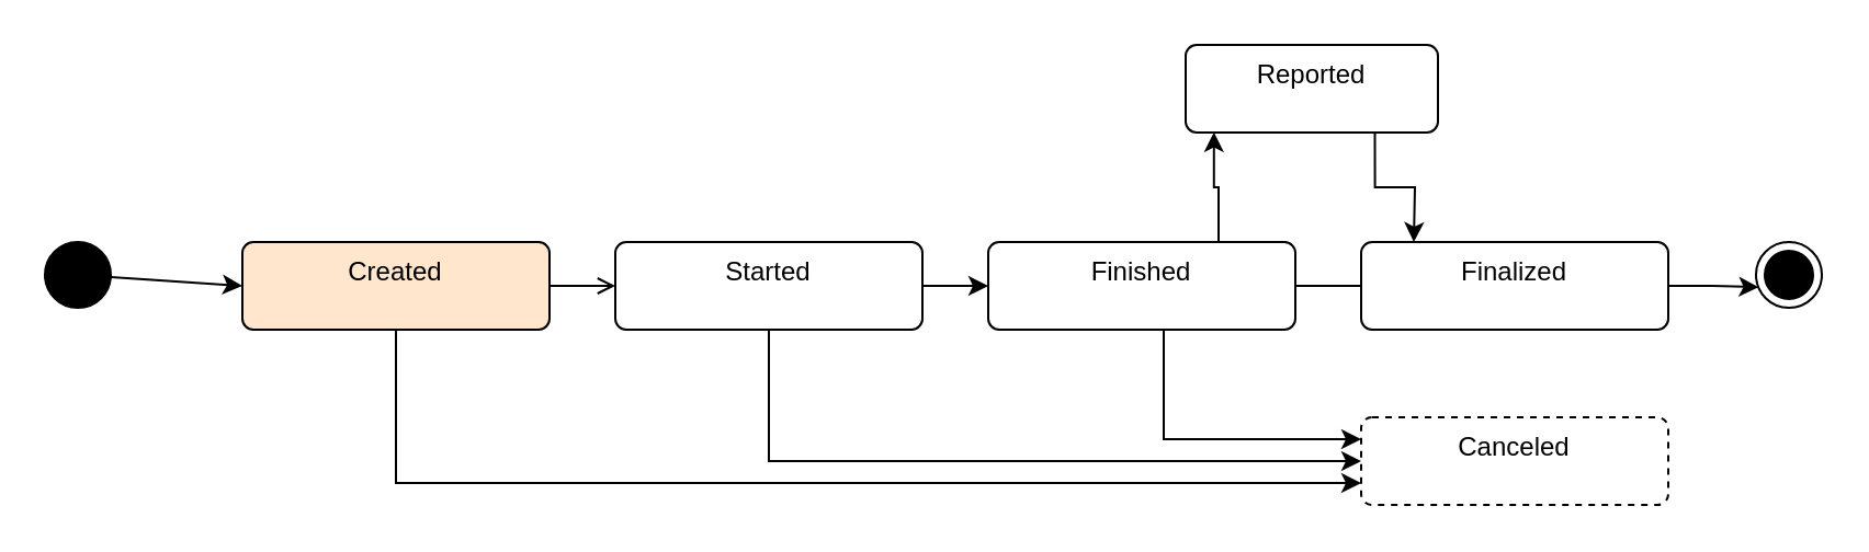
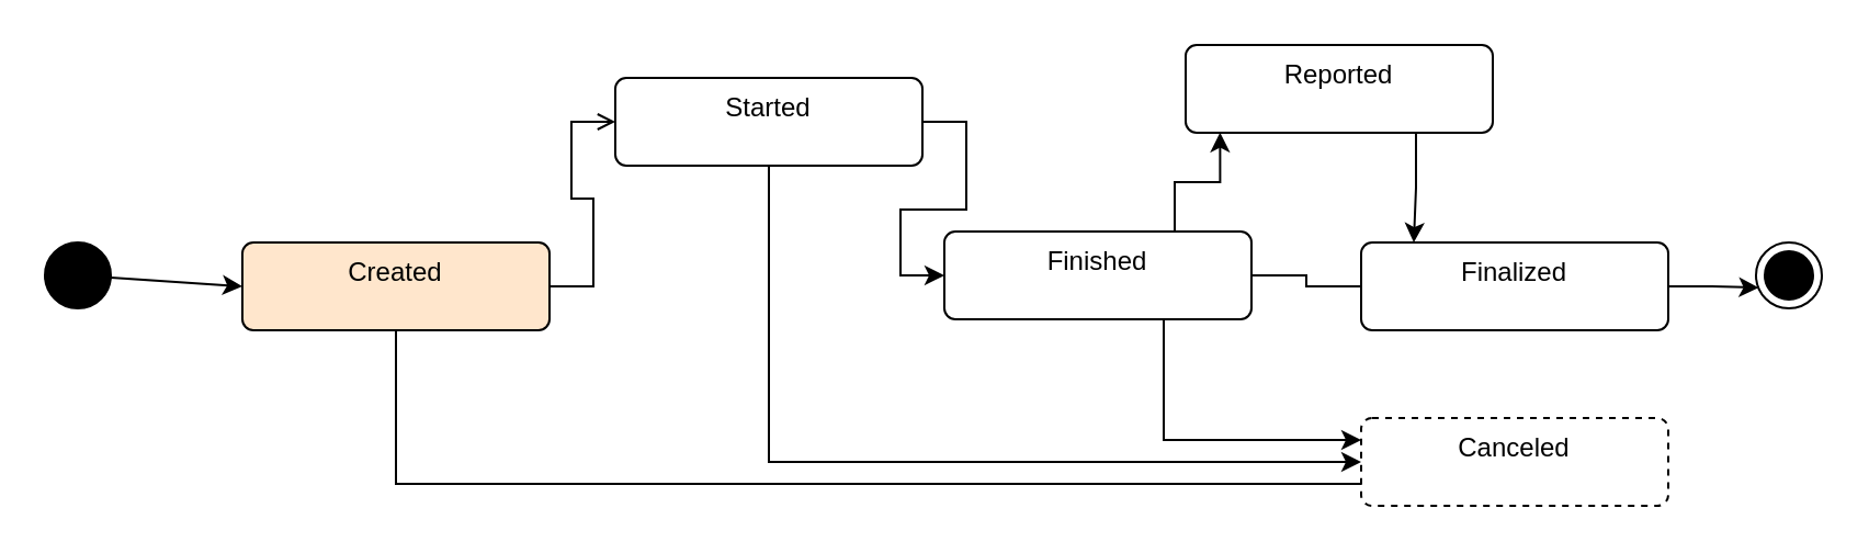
  <mxCell id="0" />
  <mxCell id="1" parent="0" />
  <mxCell id="2" style="rounded=0;orthogonalLoop=1;jettySize=auto;html=1;entryX=0;entryY=0.5;entryDx=0;entryDy=0;" edge="1" parent="1" source="3" target="6"><mxGeometry relative="1" as="geometry" /></mxCell>
  <mxCell id="3" value="" style="ellipse;fillColor=strokeColor;html=1;" vertex="1" parent="1"><mxGeometry x="20" y="110" width="30" height="30" as="geometry" /></mxCell>
  <mxCell id="4" style="edgeStyle=orthogonalEdgeStyle;rounded=0;orthogonalLoop=1;jettySize=auto;html=1;entryX=0;entryY=0.5;entryDx=0;entryDy=0;endArrow=open;" edge="1" parent="1" source="6" target="9"><mxGeometry relative="1" as="geometry" /></mxCell>
- <mxCell id="5" style="edgeStyle=orthogonalEdgeStyle;rounded=0;orthogonalLoop=1;jettySize=auto;html=1;entryX=0;entryY=0.75;entryDx=0;entryDy=0;" edge="1" parent="1" source="6" target="16"><mxGeometry relative="1" as="geometry"><Array as="points"><mxPoint x="180" y="220" /></Array></mxGeometry></mxCell>
+ <mxCell id="5" style="edgeStyle=orthogonalEdgeStyle;rounded=0;orthogonalLoop=1;jettySize=auto;html=1;entryX=0;entryY=0.75;entryDx=0;entryDy=0;endArrow=none;" edge="1" parent="1" source="6" target="16"><mxGeometry relative="1" as="geometry"><Array as="points"><mxPoint x="180" y="220" /></Array></mxGeometry></mxCell>
  <mxCell id="6" value="Created" style="html=1;align=center;verticalAlign=top;rounded=1;absoluteArcSize=1;arcSize=10;dashed=0;whiteSpace=wrap;fillColor=#ffe6cc;" vertex="1" parent="1"><mxGeometry x="110" y="110" width="140" height="40" as="geometry" /></mxCell>
  <mxCell id="7" style="edgeStyle=orthogonalEdgeStyle;rounded=0;orthogonalLoop=1;jettySize=auto;html=1;entryX=0;entryY=0.5;entryDx=0;entryDy=0;" edge="1" parent="1" source="9" target="12"><mxGeometry relative="1" as="geometry" /></mxCell>
  <mxCell id="8" style="edgeStyle=orthogonalEdgeStyle;rounded=0;orthogonalLoop=1;jettySize=auto;html=1;entryX=0;entryY=0.5;entryDx=0;entryDy=0;" edge="1" parent="1" source="9" target="16"><mxGeometry relative="1" as="geometry"><Array as="points"><mxPoint x="350" y="210" /></Array></mxGeometry></mxCell>
- <mxCell id="9" value="Started" style="html=1;align=center;verticalAlign=top;rounded=1;absoluteArcSize=1;arcSize=10;dashed=0;whiteSpace=wrap;" vertex="1" parent="1"><mxGeometry x="280" y="110" width="140" height="40" as="geometry" /></mxCell>
+ <mxCell id="9" value="Started" style="html=1;align=center;verticalAlign=top;rounded=1;absoluteArcSize=1;arcSize=10;dashed=0;whiteSpace=wrap;" vertex="1" parent="1"><mxGeometry x="280" y="35" width="140" height="40" as="geometry" /></mxCell>
  <mxCell id="10" style="edgeStyle=orthogonalEdgeStyle;rounded=0;orthogonalLoop=1;jettySize=auto;html=1;entryX=0;entryY=0.5;entryDx=0;entryDy=0;endArrow=none;" edge="1" parent="1" source="12" target="13"><mxGeometry relative="1" as="geometry" /></mxCell>
  <mxCell id="11" style="edgeStyle=orthogonalEdgeStyle;rounded=0;orthogonalLoop=1;jettySize=auto;html=1;entryX=0;entryY=0.25;entryDx=0;entryDy=0;" edge="1" parent="1" source="12" target="16"><mxGeometry relative="1" as="geometry"><Array as="points"><mxPoint x="530" y="200" /></Array></mxGeometry></mxCell>
- <mxCell id="12" value="Finished" style="html=1;align=center;verticalAlign=top;rounded=1;absoluteArcSize=1;arcSize=10;dashed=0;whiteSpace=wrap;" vertex="1" parent="1"><mxGeometry x="450" y="110" width="140" height="40" as="geometry" /></mxCell>
+ <mxCell id="12" value="Finished" style="html=1;align=center;verticalAlign=top;rounded=1;absoluteArcSize=1;arcSize=10;dashed=0;whiteSpace=wrap;" vertex="1" parent="1"><mxGeometry x="430" y="105" width="140" height="40" as="geometry" /></mxCell>
  <mxCell id="13" value="Finalized" style="html=1;align=center;verticalAlign=top;rounded=1;absoluteArcSize=1;arcSize=10;dashed=0;whiteSpace=wrap;" vertex="1" parent="1"><mxGeometry x="620" y="110" width="140" height="40" as="geometry" /></mxCell>
  <mxCell id="14" value="" style="ellipse;html=1;shape=endState;fillColor=strokeColor;" vertex="1" parent="1"><mxGeometry x="800" y="110" width="30" height="30" as="geometry" /></mxCell>
  <mxCell id="15" style="edgeStyle=orthogonalEdgeStyle;rounded=0;orthogonalLoop=1;jettySize=auto;html=1;entryX=0.042;entryY=0.687;entryDx=0;entryDy=0;entryPerimeter=0;" edge="1" parent="1" source="13" target="14"><mxGeometry relative="1" as="geometry" /></mxCell>
  <mxCell id="16" value="Canceled" style="html=1;align=center;verticalAlign=top;rounded=1;absoluteArcSize=1;arcSize=10;dashed=1;whiteSpace=wrap;" vertex="1" parent="1"><mxGeometry x="620" y="190" width="140" height="40" as="geometry" /></mxCell>
- <mxCell id="17" value="Reported" style="html=1;align=center;verticalAlign=top;rounded=1;absoluteArcSize=1;arcSize=10;dashed=0;whiteSpace=wrap;" vertex="1" parent="1"><mxGeometry x="540" y="20" width="115" height="40" as="geometry" /></mxCell>
+ <mxCell id="17" value="Reported" style="html=1;align=center;verticalAlign=top;rounded=1;absoluteArcSize=1;arcSize=10;dashed=0;whiteSpace=wrap;" vertex="1" parent="1"><mxGeometry x="540" y="20" width="140" height="40" as="geometry" /></mxCell>
  <mxCell id="18" style="edgeStyle=orthogonalEdgeStyle;rounded=0;orthogonalLoop=1;jettySize=auto;html=1;exitX=0.75;exitY=0;exitDx=0;exitDy=0;entryX=0.112;entryY=0.996;entryDx=0;entryDy=0;entryPerimeter=0;" edge="1" parent="1" source="12" target="17"><mxGeometry relative="1" as="geometry" /></mxCell>
  <mxCell id="19" style="edgeStyle=orthogonalEdgeStyle;rounded=0;orthogonalLoop=1;jettySize=auto;html=1;exitX=0.75;exitY=1;exitDx=0;exitDy=0;" edge="1" parent="1" source="17"><mxGeometry relative="1" as="geometry"><mxPoint x="644" y="110" as="targetPoint" /></mxGeometry></mxCell>
